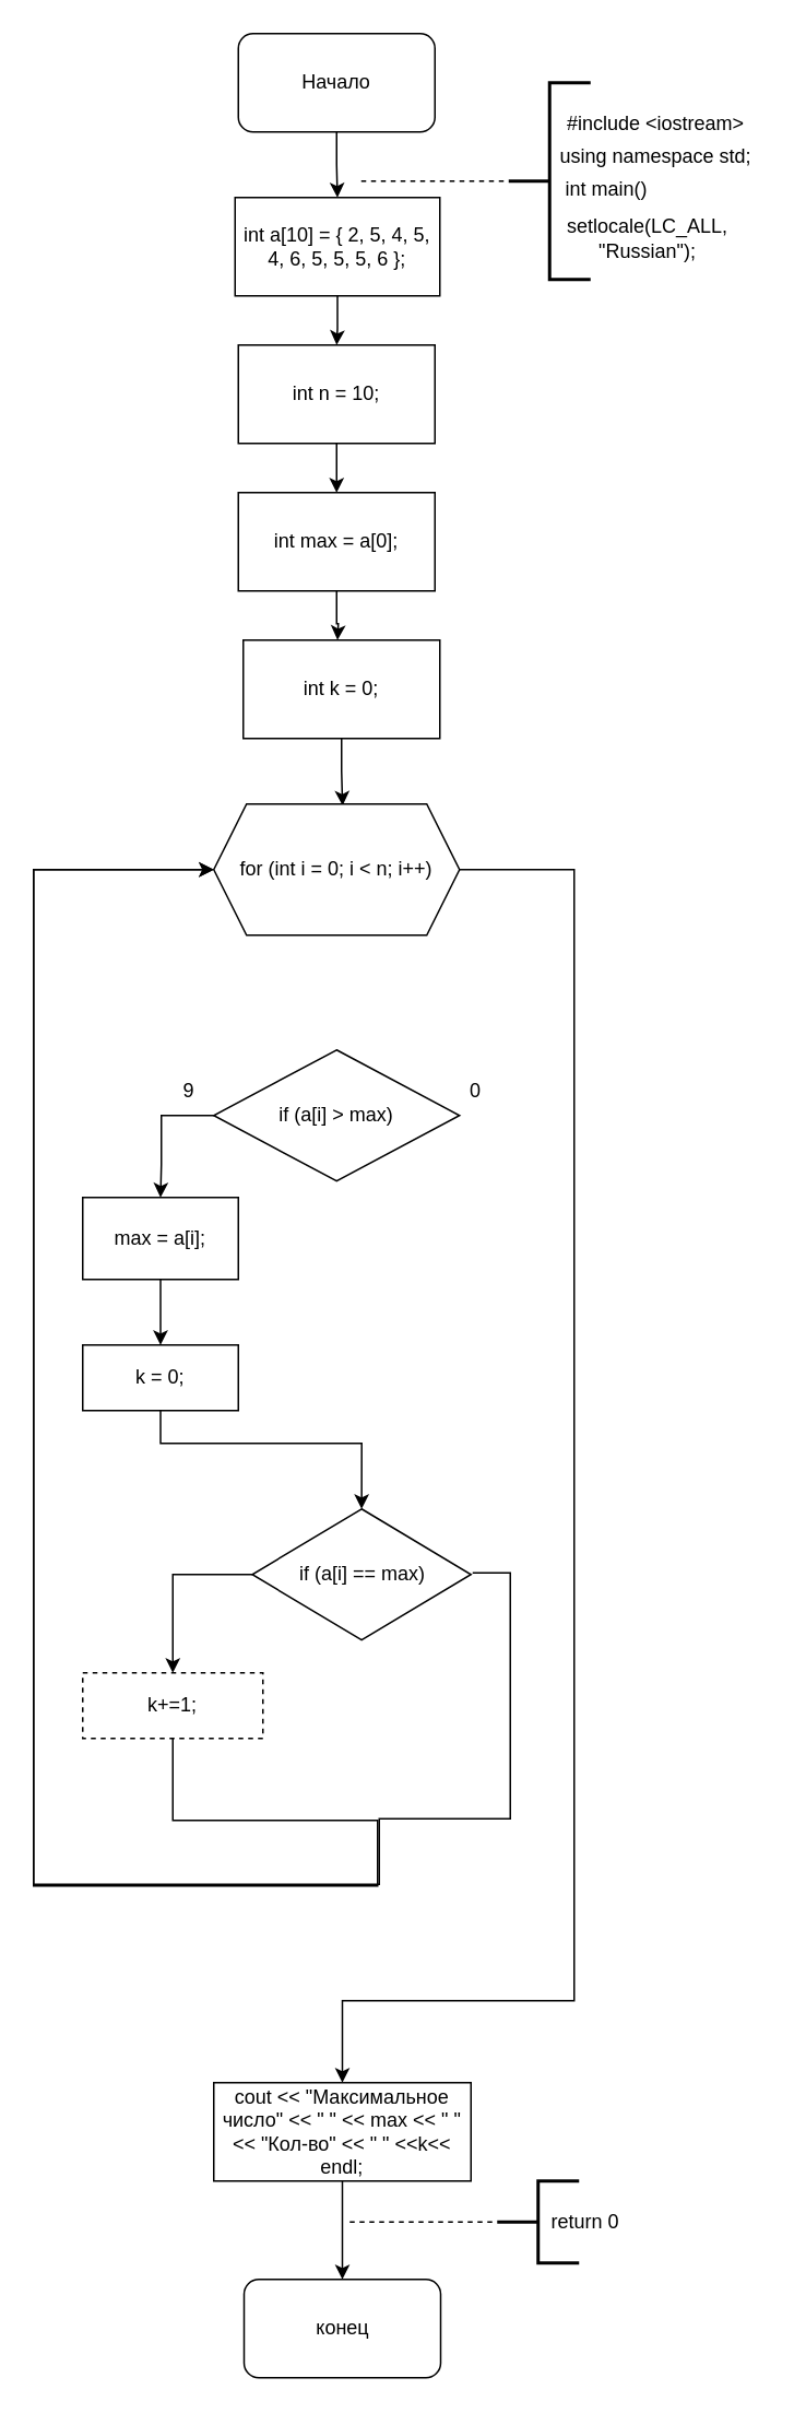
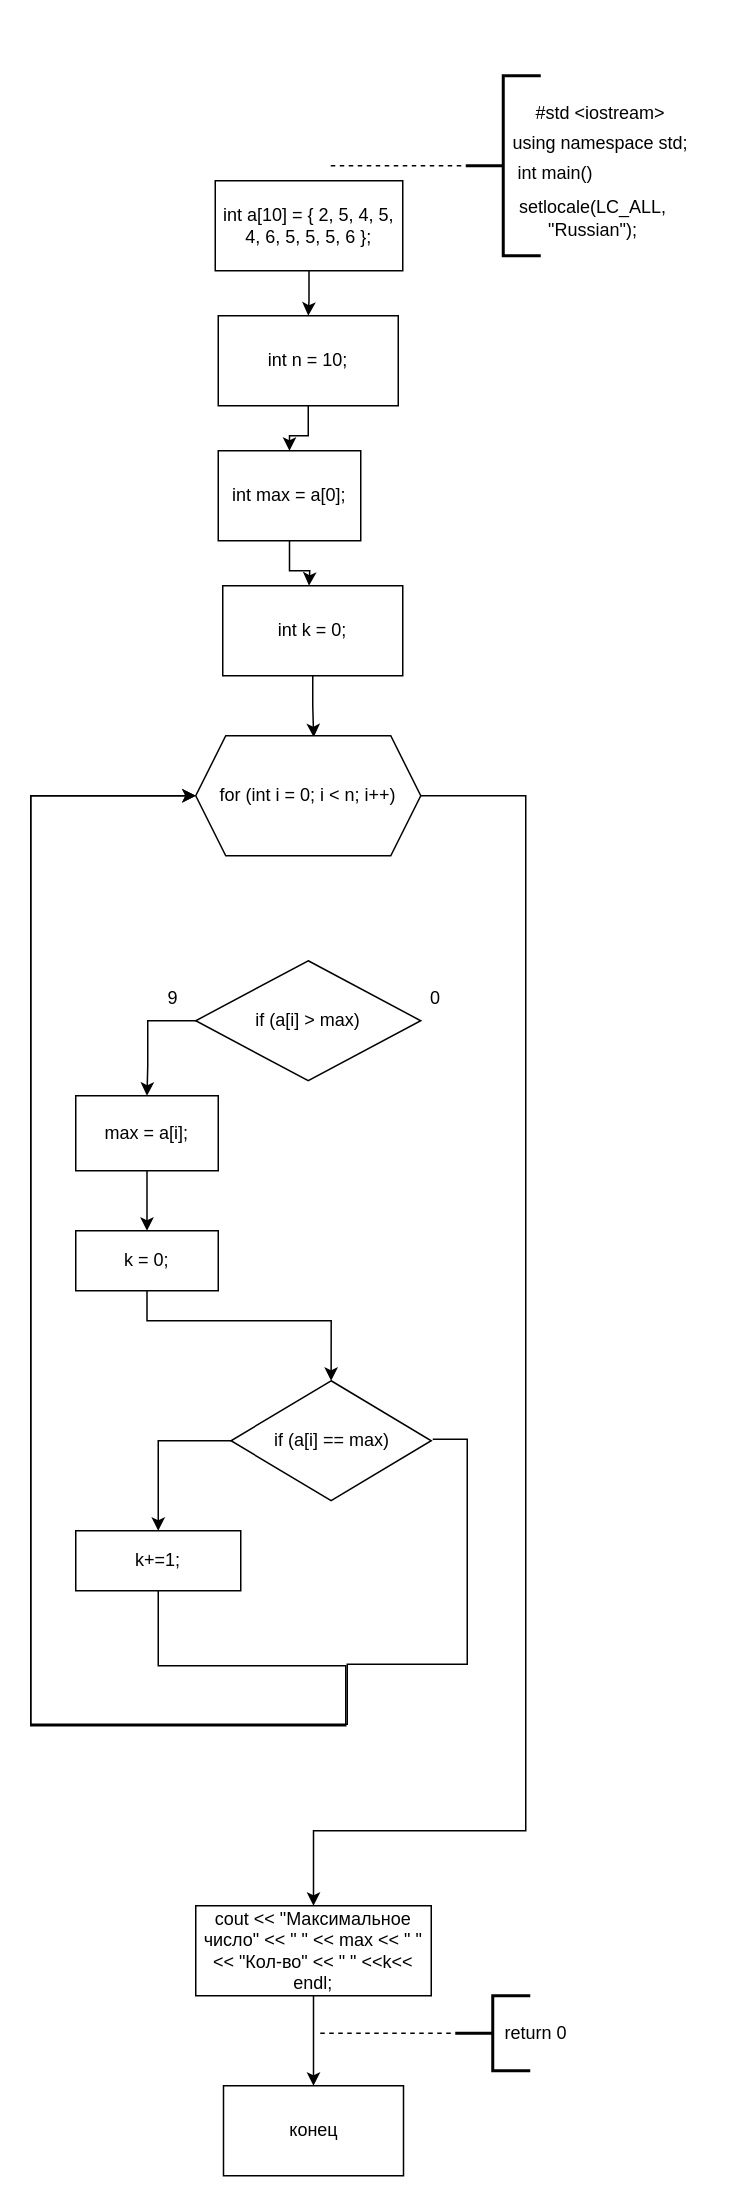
  <mxCell id="0" />
  <mxCell id="1" parent="0" />
- <mxCell id="2" style="edgeStyle=orthogonalEdgeStyle;rounded=0;orthogonalLoop=1;jettySize=auto;html=1;entryX=0.5;entryY=0;entryDx=0;entryDy=0;" edge="1" parent="1" source="3" target="5"><mxGeometry relative="1" as="geometry" /></mxCell>
- <mxCell id="3" value="Начало" style="rounded=1;whiteSpace=wrap;html=1;" vertex="1" parent="1"><mxGeometry x="145" y="20" width="120" height="60" as="geometry" /></mxCell>
  <mxCell id="4" style="edgeStyle=orthogonalEdgeStyle;rounded=0;orthogonalLoop=1;jettySize=auto;html=1;" edge="1" parent="1" source="5" target="7"><mxGeometry relative="1" as="geometry" /></mxCell>
  <mxCell id="5" value="int a[10] = { 2, 5, 4, 5, 4, 6, 5, 5, 5, 6 };" style="rounded=0;whiteSpace=wrap;html=1;" vertex="1" parent="1"><mxGeometry x="143" y="120" width="125" height="60" as="geometry" /></mxCell>
  <mxCell id="6" style="edgeStyle=orthogonalEdgeStyle;rounded=0;orthogonalLoop=1;jettySize=auto;html=1;" edge="1" parent="1" source="7" target="9"><mxGeometry relative="1" as="geometry" /></mxCell>
  <mxCell id="7" value="int n = 10;" style="rounded=0;whiteSpace=wrap;html=1;" vertex="1" parent="1"><mxGeometry x="145" y="210" width="120" height="60" as="geometry" /></mxCell>
  <mxCell id="8" style="edgeStyle=orthogonalEdgeStyle;rounded=0;orthogonalLoop=1;jettySize=auto;html=1;" edge="1" parent="1" source="9"><mxGeometry relative="1" as="geometry"><mxPoint x="205.5" y="390" as="targetPoint" /></mxGeometry></mxCell>
- <mxCell id="9" value="int max = a[0];" style="rounded=0;whiteSpace=wrap;html=1;" vertex="1" parent="1"><mxGeometry x="145" y="300" width="120" height="60" as="geometry" /></mxCell>
+ <mxCell id="9" value="int max = a[0];" style="rounded=0;whiteSpace=wrap;html=1;" vertex="1" parent="1"><mxGeometry x="145" y="300" width="95" height="60" as="geometry" /></mxCell>
  <mxCell id="10" style="edgeStyle=orthogonalEdgeStyle;rounded=0;orthogonalLoop=1;jettySize=auto;html=1;entryX=0.5;entryY=0;entryDx=0;entryDy=0;exitX=0.067;exitY=0.5;exitDx=0;exitDy=0;exitPerimeter=0;" edge="1" parent="1" source="11" target="13"><mxGeometry relative="1" as="geometry"><Array as="points"><mxPoint x="98" y="680" /><mxPoint x="98" y="710" /></Array></mxGeometry></mxCell>
  <mxCell id="11" value="if (a[i] &gt; max)" style="rhombus;whiteSpace=wrap;html=1;" vertex="1" parent="1"><mxGeometry x="130" y="640" width="150" height="80" as="geometry" /></mxCell>
  <mxCell id="12" style="edgeStyle=orthogonalEdgeStyle;rounded=0;orthogonalLoop=1;jettySize=auto;html=1;entryX=0.5;entryY=0;entryDx=0;entryDy=0;" edge="1" parent="1" source="13" target="33"><mxGeometry relative="1" as="geometry" /></mxCell>
  <mxCell id="13" value="max = a[i];" style="rounded=0;whiteSpace=wrap;html=1;" vertex="1" parent="1"><mxGeometry x="50" y="730" width="95" height="50" as="geometry" /></mxCell>
  <mxCell id="14" value="9" style="text;html=1;strokeColor=none;fillColor=none;align=center;verticalAlign=middle;whiteSpace=wrap;rounded=0;" vertex="1" parent="1"><mxGeometry x="85" y="650" width="60" height="30" as="geometry" /></mxCell>
  <mxCell id="15" value="0" style="text;html=1;strokeColor=none;fillColor=none;align=center;verticalAlign=middle;whiteSpace=wrap;rounded=0;" vertex="1" parent="1"><mxGeometry x="260" y="650" width="60" height="30" as="geometry" /></mxCell>
  <mxCell id="16" style="edgeStyle=orthogonalEdgeStyle;rounded=0;orthogonalLoop=1;jettySize=auto;html=1;entryX=0.5;entryY=0;entryDx=0;entryDy=0;" edge="1" parent="1" source="17" target="18"><mxGeometry relative="1" as="geometry" /></mxCell>
  <mxCell id="17" value="cout &amp;lt;&amp;lt; &quot;Максимальное число&quot; &amp;lt;&amp;lt; &quot; &quot; &amp;lt;&amp;lt; max &amp;lt;&amp;lt; &quot; &quot; &amp;lt;&amp;lt; &quot;Кол-во&quot; &amp;lt;&amp;lt; &quot; &quot; &amp;lt;&amp;lt;k&amp;lt;&amp;lt; endl;" style="rounded=0;whiteSpace=wrap;html=1;" vertex="1" parent="1"><mxGeometry x="130" y="1270" width="157" height="60" as="geometry" /></mxCell>
- <mxCell id="18" value="конец" style="rounded=1;whiteSpace=wrap;html=1;" vertex="1" parent="1"><mxGeometry x="148.5" y="1390" width="120" height="60" as="geometry" /></mxCell>
+ <mxCell id="18" value="конец" style="whiteSpace=wrap;html=1;rounded=0;" vertex="1" parent="1"><mxGeometry x="148.5" y="1390" width="120" height="60" as="geometry" /></mxCell>
  <mxCell id="19" value="" style="strokeWidth=2;html=1;shape=mxgraph.flowchart.annotation_2;align=left;labelPosition=right;pointerEvents=1;" vertex="1" parent="1"><mxGeometry x="310" y="50" width="50" height="120" as="geometry" /></mxCell>
- <mxCell id="20" value="#include &amp;lt;iostream&amp;gt; " style="text;html=1;strokeColor=none;fillColor=none;align=center;verticalAlign=middle;whiteSpace=wrap;rounded=0;" vertex="1" parent="1"><mxGeometry x="340" y="60" width="120" height="30" as="geometry" /></mxCell>
+ <mxCell id="20" value="#std &amp;lt;iostream&amp;gt; " style="text;html=1;strokeColor=none;fillColor=none;align=center;verticalAlign=middle;whiteSpace=wrap;rounded=0;" vertex="1" parent="1"><mxGeometry x="340" y="60" width="120" height="30" as="geometry" /></mxCell>
  <mxCell id="21" value="using namespace std;" style="text;html=1;strokeColor=none;fillColor=none;align=center;verticalAlign=middle;whiteSpace=wrap;rounded=0;" vertex="1" parent="1"><mxGeometry x="330" y="80" width="140" height="30" as="geometry" /></mxCell>
  <mxCell id="22" value="int main()" style="text;html=1;strokeColor=none;fillColor=none;align=center;verticalAlign=middle;whiteSpace=wrap;rounded=0;" vertex="1" parent="1"><mxGeometry x="340" y="100" width="60" height="30" as="geometry" /></mxCell>
  <mxCell id="23" value="setlocale(LC_ALL, &quot;Russian&quot;);" style="text;html=1;strokeColor=none;fillColor=none;align=center;verticalAlign=middle;whiteSpace=wrap;rounded=0;" vertex="1" parent="1"><mxGeometry x="330" y="130" width="130" height="30" as="geometry" /></mxCell>
  <mxCell id="24" value="" style="endArrow=none;dashed=1;html=1;rounded=0;entryX=0;entryY=0.5;entryDx=0;entryDy=0;entryPerimeter=0;" edge="1" parent="1" target="19"><mxGeometry width="50" height="50" relative="1" as="geometry"><mxPoint x="220" y="110" as="sourcePoint" /><mxPoint x="330" y="190" as="targetPoint" /></mxGeometry></mxCell>
  <mxCell id="25" value="" style="strokeWidth=2;html=1;shape=mxgraph.flowchart.annotation_2;align=left;labelPosition=right;pointerEvents=1;" vertex="1" parent="1"><mxGeometry x="303" y="1330" width="50" height="50" as="geometry" /></mxCell>
  <mxCell id="26" value="return 0" style="text;html=1;strokeColor=none;fillColor=none;align=center;verticalAlign=middle;whiteSpace=wrap;rounded=0;" vertex="1" parent="1"><mxGeometry x="327" y="1340" width="60" height="30" as="geometry" /></mxCell>
  <mxCell id="27" value="" style="endArrow=none;dashed=1;html=1;rounded=0;entryX=0;entryY=0.5;entryDx=0;entryDy=0;entryPerimeter=0;" edge="1" parent="1" target="25"><mxGeometry width="50" height="50" relative="1" as="geometry"><mxPoint x="213" y="1355" as="sourcePoint" /><mxPoint x="333" y="1280" as="targetPoint" /></mxGeometry></mxCell>
  <mxCell id="28" style="edgeStyle=orthogonalEdgeStyle;rounded=0;orthogonalLoop=1;jettySize=auto;html=1;entryX=0.524;entryY=0.012;entryDx=0;entryDy=0;entryPerimeter=0;" edge="1" parent="1" source="29" target="31"><mxGeometry relative="1" as="geometry" /></mxCell>
  <mxCell id="29" value="int k = 0;" style="rounded=0;whiteSpace=wrap;html=1;" vertex="1" parent="1"><mxGeometry x="148" y="390" width="120" height="60" as="geometry" /></mxCell>
  <mxCell id="30" style="edgeStyle=orthogonalEdgeStyle;rounded=0;orthogonalLoop=1;jettySize=auto;html=1;entryX=0.5;entryY=0;entryDx=0;entryDy=0;" edge="1" parent="1" source="31" target="17"><mxGeometry relative="1" as="geometry"><mxPoint x="360" y="1220" as="targetPoint" /><Array as="points"><mxPoint x="350" y="530" /><mxPoint x="350" y="1220" /><mxPoint x="208" y="1220" /></Array></mxGeometry></mxCell>
  <mxCell id="31" value="for (int i = 0; i &lt; n; i++)" style="shape=hexagon;perimeter=hexagonPerimeter2;whiteSpace=wrap;html=1;fixedSize=1;" vertex="1" parent="1"><mxGeometry x="130" y="490" width="150" height="80" as="geometry" /></mxCell>
  <mxCell id="32" style="edgeStyle=orthogonalEdgeStyle;rounded=0;orthogonalLoop=1;jettySize=auto;html=1;entryX=0.5;entryY=0;entryDx=0;entryDy=0;" edge="1" parent="1" source="33" target="36"><mxGeometry relative="1" as="geometry"><Array as="points"><mxPoint x="98" y="880" /><mxPoint x="220" y="880" /></Array></mxGeometry></mxCell>
  <mxCell id="33" value="k = 0;" style="rounded=0;whiteSpace=wrap;html=1;" vertex="1" parent="1"><mxGeometry x="50" y="820" width="95" height="40" as="geometry" /></mxCell>
  <mxCell id="34" style="edgeStyle=orthogonalEdgeStyle;rounded=0;orthogonalLoop=1;jettySize=auto;html=1;entryX=0.5;entryY=0;entryDx=0;entryDy=0;" edge="1" parent="1" source="36" target="38"><mxGeometry relative="1" as="geometry"><Array as="points"><mxPoint x="105" y="960" /></Array></mxGeometry></mxCell>
  <mxCell id="35" style="edgeStyle=orthogonalEdgeStyle;rounded=0;orthogonalLoop=1;jettySize=auto;html=1;entryX=0;entryY=0.5;entryDx=0;entryDy=0;" edge="1" parent="1" target="31"><mxGeometry relative="1" as="geometry"><mxPoint x="21" y="519" as="targetPoint" /><mxPoint x="288" y="959" as="sourcePoint" /><Array as="points"><mxPoint x="311" y="959" /><mxPoint x="311" y="1109" /><mxPoint x="231" y="1109" /><mxPoint x="231" y="1149" /><mxPoint x="20" y="1149" /><mxPoint x="20" y="530" /></Array></mxGeometry></mxCell>
  <mxCell id="36" value="if (a[i] == max)" style="rhombus;whiteSpace=wrap;html=1;" vertex="1" parent="1"><mxGeometry x="153.5" y="920" width="133.5" height="80" as="geometry" /></mxCell>
  <mxCell id="37" style="edgeStyle=orthogonalEdgeStyle;rounded=0;orthogonalLoop=1;jettySize=auto;html=1;entryX=0;entryY=0.5;entryDx=0;entryDy=0;" edge="1" parent="1" source="38" target="31"><mxGeometry relative="1" as="geometry"><mxPoint x="0" y="800" as="targetPoint" /><Array as="points"><mxPoint x="105" y="1110" /><mxPoint x="230" y="1110" /><mxPoint x="230" y="1150" /><mxPoint x="20" y="1150" /><mxPoint x="20" y="530" /></Array></mxGeometry></mxCell>
- <mxCell id="38" value="k+=1;" style="rounded=0;whiteSpace=wrap;html=1;dashed=1;" vertex="1" parent="1"><mxGeometry x="50" y="1020" width="110" height="40" as="geometry" /></mxCell>
+ <mxCell id="38" value="k+=1;" style="rounded=0;whiteSpace=wrap;html=1;" vertex="1" parent="1"><mxGeometry x="50" y="1020" width="110" height="40" as="geometry" /></mxCell>
